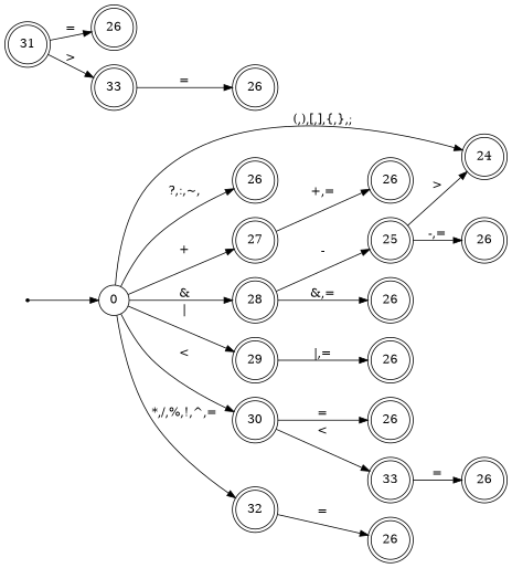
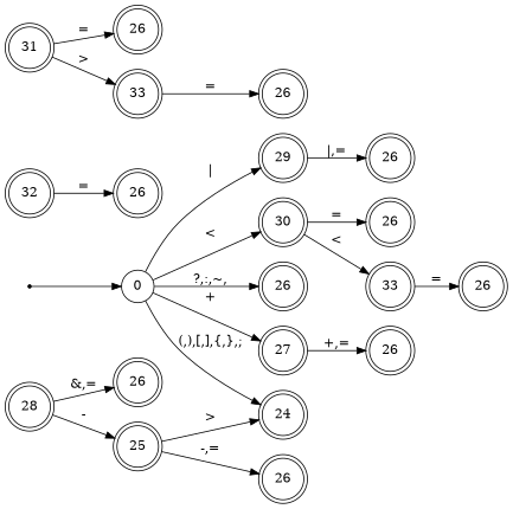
  digraph {
    rankdir=LR
    node [shape=doublecircle]
    s [shape=point]
    0 [shape=circle]
    24
    26
    27
    28
    29
    30
    32
    25
    n11 [label=26]
    n12 [label=26]
    n13 [label=26]
    n14 [label=26]
    n15 [label=26]
    33
    n17 [label=26]
    31
    n19 [label=33]
    n20 [label=26]
    n21 [label=26]
    n22 [label=26]
    s -> 0
    0 -> 24 [label="(,),[,],{,},;"]
    0 -> 26 [label="?,:,~,"]
    0 -> 27 [label="+"]
-   0 -> 28 [label="\&"]
    0 -> 29 [label="|"]
    0 -> 30 [label="<"]
-   0 -> 32 [label="*,/,%,!,^,="]
    27 -> n12 [label="+,="]
    28 -> 25 [label="-"]
    28 -> n13 [label="\&,="]
    29 -> n14 [label="|,="]
    30 -> n15 [label="="]
    30 -> 33 [label="<"]
    32 -> n20 [label="="]
    25 -> 24 [label=">"]
    25 -> n11 [label="-,="]
    33 -> n21 [label="="]
    31 -> n17 [label="="]
    31 -> n19 [label=">"]
    n19 -> n22 [label="="]
  }
